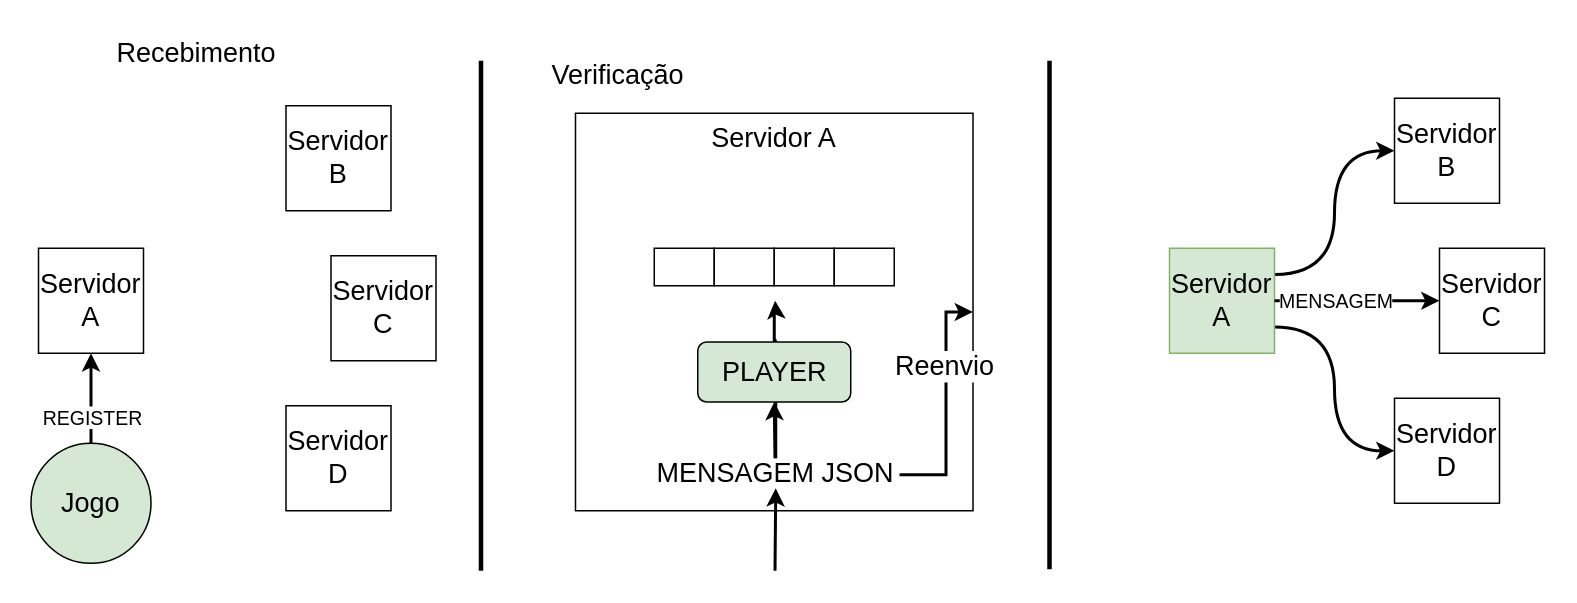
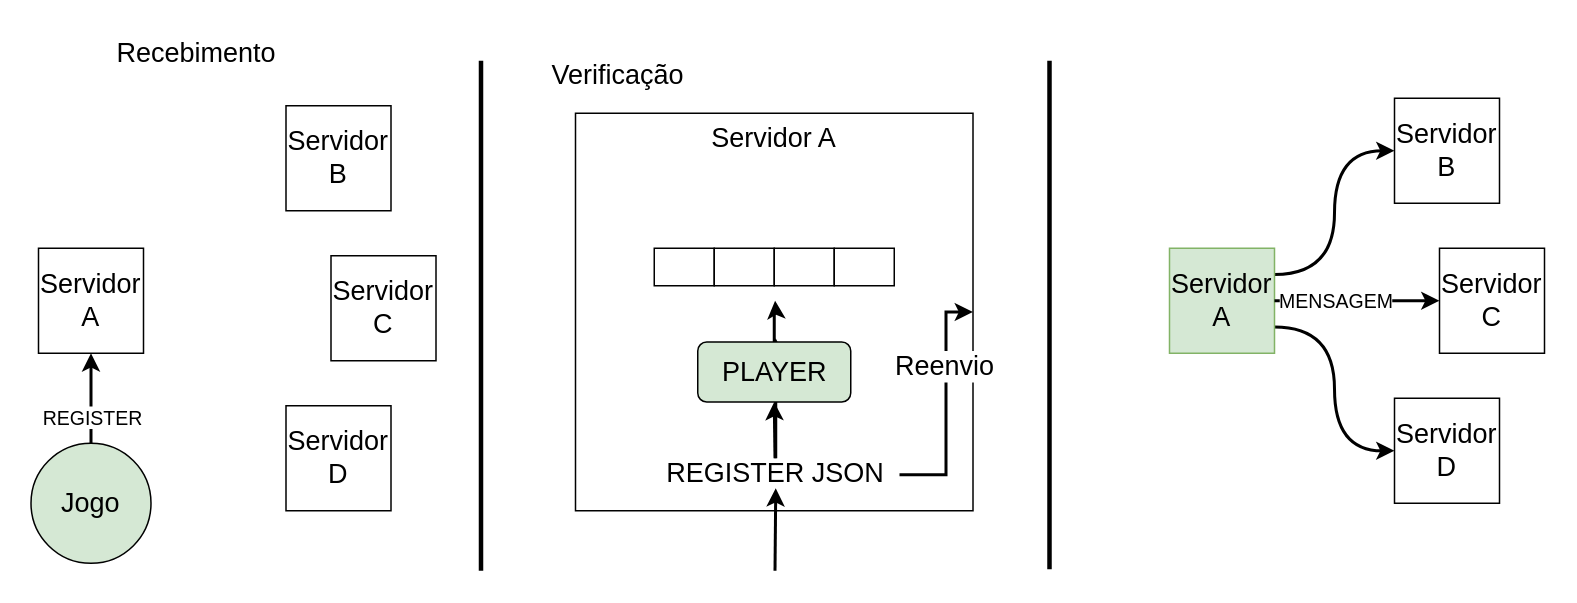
  <mxCell id="0" />
  <mxCell id="1" parent="0" />
  <mxCell id="2" style="edgeStyle=orthogonalEdgeStyle;orthogonalLoop=1;jettySize=auto;html=1;entryX=0.5;entryY=1;entryDx=0;entryDy=0;curved=1;fontSize=13;strokeWidth=2;" parent="1" edge="1" target="4" source="20"><mxGeometry as="geometry" relative="1"><mxPoint as="targetPoint" y="210" x="41" /><mxPoint as="sourcePoint" y="205" x="-39" /></mxGeometry></mxCell>
  <mxCell id="3" value="REGISTER" style="text;html=1;align=center;verticalAlign=middle;resizable=0;points=[];;labelBackgroundColor=#ffffff;fontSize=13;" parent="2" connectable="0" vertex="1"><mxGeometry as="geometry" relative="1" y="-11" x="-0.337"><mxPoint as="offset" y="2.5" x="-11" /></mxGeometry></mxCell>
  <mxCell id="4" value="Servidor A" style="whiteSpace=wrap;html=1;aspect=fixed;fontSize=18;" parent="1" vertex="1"><mxGeometry as="geometry" y="165" x="25" height="70" width="70" /></mxCell>
  <mxCell id="5" value="Servidor B" style="whiteSpace=wrap;html=1;aspect=fixed;fontSize=18;" parent="1" vertex="1"><mxGeometry as="geometry" y="70" x="190" height="70" width="70" /></mxCell>
  <mxCell id="6" value="Servidor C" style="whiteSpace=wrap;html=1;aspect=fixed;fontSize=18;" parent="1" vertex="1"><mxGeometry as="geometry" y="170" x="220" height="70" width="70" /></mxCell>
  <mxCell id="7" value="Servidor D" style="whiteSpace=wrap;html=1;aspect=fixed;fontSize=18;" parent="1" vertex="1"><mxGeometry as="geometry" y="270" x="190" height="70" width="70" /></mxCell>
  <mxCell id="8" value="" style="endArrow=none;html=1;strokeWidth=3;" parent="1" edge="1"><mxGeometry as="geometry" relative="1" height="50" width="50"><mxPoint as="sourcePoint" y="40" x="320" /><mxPoint as="targetPoint" y="380" x="320" /></mxGeometry></mxCell>
  <mxCell id="9" value="" style="endArrow=none;html=1;strokeWidth=3;" parent="1" edge="1"><mxGeometry as="geometry" relative="1" height="50" width="50"><mxPoint as="sourcePoint" y="40" x="699" /><mxPoint as="targetPoint" y="379" x="699" /></mxGeometry></mxCell>
  <mxCell id="10" value="Recebimento" style="text;html=1;align=center;verticalAlign=middle;resizable=0;points=[];;autosize=1;fontSize=18;" parent="1" vertex="1"><mxGeometry x="70" y="20" as="geometry" height="30" width="120" /></mxCell>
  <mxCell id="11" value="Verificação" style="text;html=1;align=center;verticalAlign=middle;resizable=0;points=[];;autosize=1;fontSize=18;" parent="1" vertex="1"><mxGeometry x="360.5" y="35" as="geometry" height="30" width="100" /></mxCell>
  <mxCell id="12" value="Servidor A" style="whiteSpace=wrap;html=1;aspect=fixed;fontSize=18;verticalAlign=top;" parent="1" vertex="1"><mxGeometry as="geometry" y="75" x="383" height="265" width="265" /></mxCell>
  <mxCell id="13" style="edgeStyle=orthogonalEdgeStyle;orthogonalLoop=1;jettySize=auto;html=1;entryX=0;entryY=0.5;entryDx=0;entryDy=0;fontSize=13;curved=1;strokeWidth=2;exitX=1;exitY=0.75;exitDx=0;exitDy=0;" parent="1" edge="1" target="18" source="15"><mxGeometry as="geometry" relative="1" /></mxCell>
  <mxCell id="14" style="edgeStyle=orthogonalEdgeStyle;orthogonalLoop=1;jettySize=auto;html=1;entryX=0;entryY=0.5;entryDx=0;entryDy=0;strokeWidth=2;fontSize=13;curved=1;exitX=1;exitY=0.25;exitDx=0;exitDy=0;" parent="1" edge="1" target="16" source="15"><mxGeometry as="geometry" relative="1" /></mxCell>
  <mxCell id="15" value="Servidor A" style="whiteSpace=wrap;html=1;aspect=fixed;fontSize=18;fillColor=#d5e8d4;strokeColor=#82b366;" parent="1" vertex="1"><mxGeometry as="geometry" y="165" x="779" height="70" width="70" /></mxCell>
  <mxCell id="16" value="Servidor B" style="whiteSpace=wrap;html=1;aspect=fixed;fontSize=18;" parent="1" vertex="1"><mxGeometry as="geometry" y="65" x="929" height="70" width="70" /></mxCell>
  <mxCell id="17" value="Servidor C" style="whiteSpace=wrap;html=1;aspect=fixed;fontSize=18;" parent="1" vertex="1"><mxGeometry as="geometry" y="165" x="959" height="70" width="70" /></mxCell>
  <mxCell id="18" value="Servidor D" style="whiteSpace=wrap;html=1;aspect=fixed;fontSize=18;" parent="1" vertex="1"><mxGeometry as="geometry" y="265" x="929" height="70" width="70" /></mxCell>
  <mxCell id="19" value="MENSAGEM" style="edgeStyle=orthogonalEdgeStyle;orthogonalLoop=1;jettySize=auto;html=1;fontSize=13;strokeWidth=2;curved=1;" parent="1" edge="1" target="17" source="15"><mxGeometry as="geometry" relative="1" x="-0.255"><mxPoint as="offset" /></mxGeometry></mxCell>
  <mxCell id="20" value="Jogo" style="ellipse;whiteSpace=wrap;html=1;aspect=fixed;fontSize=18;fillColor=#d5e8d4;" parent="1" vertex="1"><mxGeometry as="geometry" y="295" x="20" height="80" width="80" /></mxCell>
  <mxCell id="21" style="edgeStyle=orthogonalEdgeStyle;rounded=0;orthogonalLoop=1;jettySize=auto;html=1;entryX=1;entryY=0.5;entryDx=0;entryDy=0;strokeWidth=2;fontSize=18;" parent="1" edge="1" target="12" source="24"><mxGeometry as="geometry" relative="1"><Array as="points"><mxPoint y="316" x="630" /><mxPoint y="207" x="630" /></Array></mxGeometry></mxCell>
  <mxCell id="22" value="Reenvio" style="text;html=1;align=center;verticalAlign=middle;resizable=0;points=[];;labelBackgroundColor=#ffffff;fontSize=18;" parent="21" connectable="0" vertex="1"><mxGeometry as="geometry" relative="1" y="2" x="0.322"><mxPoint as="offset" /></mxGeometry></mxCell>
  <mxCell id="23" value="" style="edgeStyle=orthogonalEdgeStyle;rounded=0;orthogonalLoop=1;jettySize=auto;html=1;strokeWidth=2;fontSize=18;" parent="1" edge="1" source="24"><mxGeometry as="geometry" relative="1"><mxPoint as="targetPoint" y="225" x="516.5" /></mxGeometry></mxCell>
- <mxCell id="24" value="MENSAGEM JSON" style="text;html=1;strokeColor=none;fillColor=none;align=center;verticalAlign=middle;whiteSpace=wrap;rounded=0;fontSize=18;" parent="1" vertex="1"><mxGeometry as="geometry" y="305" x="434" height="20" width="165" /></mxCell>
+ <mxCell id="24" value="REGISTER JSON" style="text;html=1;strokeColor=none;fillColor=none;align=center;verticalAlign=middle;whiteSpace=wrap;rounded=0;fontSize=18;" parent="1" vertex="1"><mxGeometry as="geometry" y="305" x="434" height="20" width="165" /></mxCell>
  <mxCell id="25" value="" style="edgeStyle=orthogonalEdgeStyle;rounded=0;orthogonalLoop=1;jettySize=auto;html=1;fontSize=18;entryX=0.5;entryY=1;entryDx=0;entryDy=0;strokeWidth=2;" parent="1" edge="1" target="24"><mxGeometry as="geometry" relative="1"><mxPoint as="sourcePoint" y="380" x="516" /><mxPoint as="targetPoint" y="420" x="515.5" /><Array as="points"><mxPoint y="380" x="516" /></Array></mxGeometry></mxCell>
  <mxCell id="26" value="" style="edgeStyle=orthogonalEdgeStyle;rounded=0;orthogonalLoop=1;jettySize=auto;html=1;strokeWidth=2;fontSize=18;" parent="1" edge="1" source="27"><mxGeometry as="geometry" relative="1"><mxPoint as="targetPoint" y="200" x="516.059" /></mxGeometry></mxCell>
  <mxCell id="27" value="PLAYER" style="rounded=1;whiteSpace=wrap;html=1;fontSize=18;fillColor=#d5e8d4;" parent="1" vertex="1"><mxGeometry as="geometry" y="227.5" x="464.5" height="40" width="102" /></mxCell>
  <mxCell id="28" style="edgeStyle=orthogonalEdgeStyle;rounded=0;orthogonalLoop=1;jettySize=auto;html=1;strokeWidth=2;fontSize=18;entryX=0.5;entryY=1;entryDx=0;entryDy=0;" parent="1" edge="1" target="27"><mxGeometry as="geometry" relative="1"><mxPoint as="sourcePoint" y="305" x="516" /><mxPoint as="targetPoint" y="276" x="516" /><Array as="points" /></mxGeometry></mxCell>
  <mxCell id="29" value="" style="rounded=0;whiteSpace=wrap;html=1;fontSize=18;" parent="1" vertex="1"><mxGeometry as="geometry" y="165" x="435.5" height="25" width="40" /></mxCell>
  <mxCell id="30" value="" style="rounded=0;whiteSpace=wrap;html=1;fontSize=18;" parent="1" vertex="1"><mxGeometry as="geometry" y="165" x="475.5" height="25" width="40" /></mxCell>
  <mxCell id="31" value="" style="rounded=0;whiteSpace=wrap;html=1;fontSize=18;" parent="1" vertex="1"><mxGeometry as="geometry" y="165" x="515.5" height="25" width="40" /></mxCell>
  <mxCell id="32" value="" style="rounded=0;whiteSpace=wrap;html=1;fontSize=18;" parent="1" vertex="1"><mxGeometry as="geometry" y="165" x="555.5" height="25" width="40" /></mxCell>
